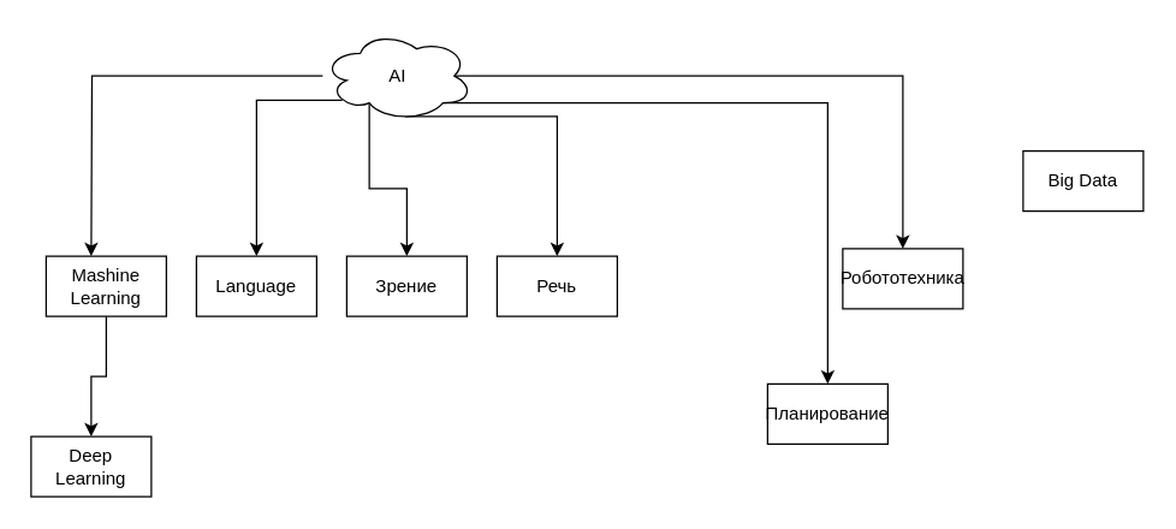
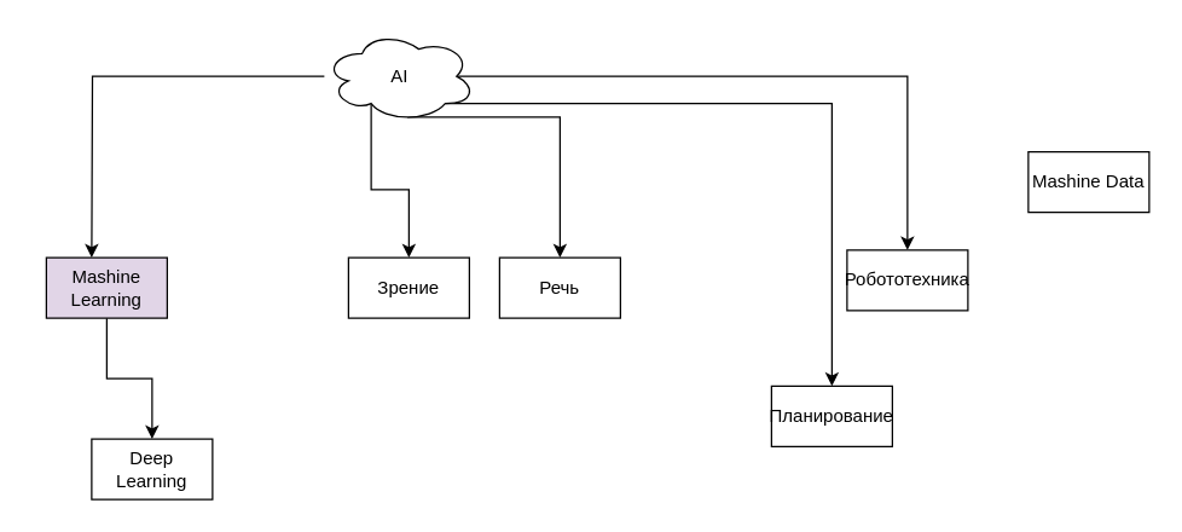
  <mxCell id="0" />
  <mxCell id="1" parent="0" />
  <mxCell id="2" value="" style="edgeStyle=orthogonalEdgeStyle;rounded=0;orthogonalLoop=1;jettySize=auto;html=1;" edge="1" parent="1" source="8"><mxGeometry relative="1" as="geometry"><mxPoint x="60" y="170" as="targetPoint" /></mxGeometry></mxCell>
- <mxCell id="3" style="edgeStyle=orthogonalEdgeStyle;rounded=0;orthogonalLoop=1;jettySize=auto;html=1;exitX=0.13;exitY=0.77;exitDx=0;exitDy=0;exitPerimeter=0;entryX=0.5;entryY=0;entryDx=0;entryDy=0;" edge="1" parent="1" source="8" target="13"><mxGeometry relative="1" as="geometry" /></mxCell>
  <mxCell id="4" style="edgeStyle=orthogonalEdgeStyle;rounded=0;orthogonalLoop=1;jettySize=auto;html=1;exitX=0.31;exitY=0.8;exitDx=0;exitDy=0;exitPerimeter=0;entryX=0.5;entryY=0;entryDx=0;entryDy=0;" edge="1" parent="1" source="8" target="14"><mxGeometry relative="1" as="geometry" /></mxCell>
  <mxCell id="5" style="edgeStyle=orthogonalEdgeStyle;rounded=0;orthogonalLoop=1;jettySize=auto;html=1;exitX=0.55;exitY=0.95;exitDx=0;exitDy=0;exitPerimeter=0;entryX=0.5;entryY=0;entryDx=0;entryDy=0;" edge="1" parent="1" source="8" target="15"><mxGeometry relative="1" as="geometry" /></mxCell>
  <mxCell id="6" style="edgeStyle=orthogonalEdgeStyle;rounded=0;orthogonalLoop=1;jettySize=auto;html=1;exitX=0.8;exitY=0.8;exitDx=0;exitDy=0;exitPerimeter=0;entryX=0.5;entryY=0;entryDx=0;entryDy=0;" edge="1" parent="1" source="8" target="16"><mxGeometry relative="1" as="geometry" /></mxCell>
  <mxCell id="7" style="edgeStyle=orthogonalEdgeStyle;rounded=0;orthogonalLoop=1;jettySize=auto;html=1;exitX=0.875;exitY=0.5;exitDx=0;exitDy=0;exitPerimeter=0;entryX=0.5;entryY=0;entryDx=0;entryDy=0;" edge="1" parent="1" source="8" target="17"><mxGeometry relative="1" as="geometry" /></mxCell>
  <mxCell id="8" value="AI" style="ellipse;shape=cloud;whiteSpace=wrap;html=1;" vertex="1" parent="1"><mxGeometry x="214" y="20" width="100" height="60" as="geometry" /></mxCell>
  <mxCell id="9" value="" style="edgeStyle=orthogonalEdgeStyle;rounded=0;orthogonalLoop=1;jettySize=auto;html=1;" edge="1" parent="1" source="10" target="12"><mxGeometry relative="1" as="geometry" /></mxCell>
- <mxCell id="10" value="Mashine Learning" style="rounded=0;whiteSpace=wrap;html=1;" vertex="1" parent="1"><mxGeometry x="30" y="170" width="80" height="40" as="geometry" /></mxCell>
- <mxCell id="11" value="Big Data" style="rounded=0;whiteSpace=wrap;html=1;" vertex="1" parent="1"><mxGeometry x="680" y="100" width="80" height="40" as="geometry" /></mxCell>
- <mxCell id="12" value="Deep Learning" style="rounded=0;whiteSpace=wrap;html=1;" vertex="1" parent="1"><mxGeometry x="20" y="290" width="80" height="40" as="geometry" /></mxCell>
- <mxCell id="13" value="Language" style="rounded=0;whiteSpace=wrap;html=1;" vertex="1" parent="1"><mxGeometry x="130" y="170" width="80" height="40" as="geometry" /></mxCell>
+ <mxCell id="10" value="Mashine Learning" style="rounded=0;whiteSpace=wrap;html=1;fillColor=#e1d5e7;" vertex="1" parent="1"><mxGeometry x="30" y="170" width="80" height="40" as="geometry" /></mxCell>
+ <mxCell id="11" value="Mashine Data" style="rounded=0;whiteSpace=wrap;html=1;" vertex="1" parent="1"><mxGeometry x="680" y="100" width="80" height="40" as="geometry" /></mxCell>
+ <mxCell id="12" value="Deep Learning" style="rounded=0;whiteSpace=wrap;html=1;" vertex="1" parent="1"><mxGeometry x="60" y="290" width="80" height="40" as="geometry" /></mxCell>
  <mxCell id="14" value="Зрение" style="rounded=0;whiteSpace=wrap;html=1;" vertex="1" parent="1"><mxGeometry x="230" y="170" width="80" height="40" as="geometry" /></mxCell>
  <mxCell id="15" value="Речь" style="rounded=0;whiteSpace=wrap;html=1;" vertex="1" parent="1"><mxGeometry x="330" y="170" width="80" height="40" as="geometry" /></mxCell>
  <mxCell id="16" value="Планирование" style="rounded=0;whiteSpace=wrap;html=1;" vertex="1" parent="1"><mxGeometry x="510" y="255" width="80" height="40" as="geometry" /></mxCell>
  <mxCell id="17" value="Робототехника" style="rounded=0;whiteSpace=wrap;html=1;" vertex="1" parent="1"><mxGeometry x="560" y="165" width="80" height="40" as="geometry" /></mxCell>
